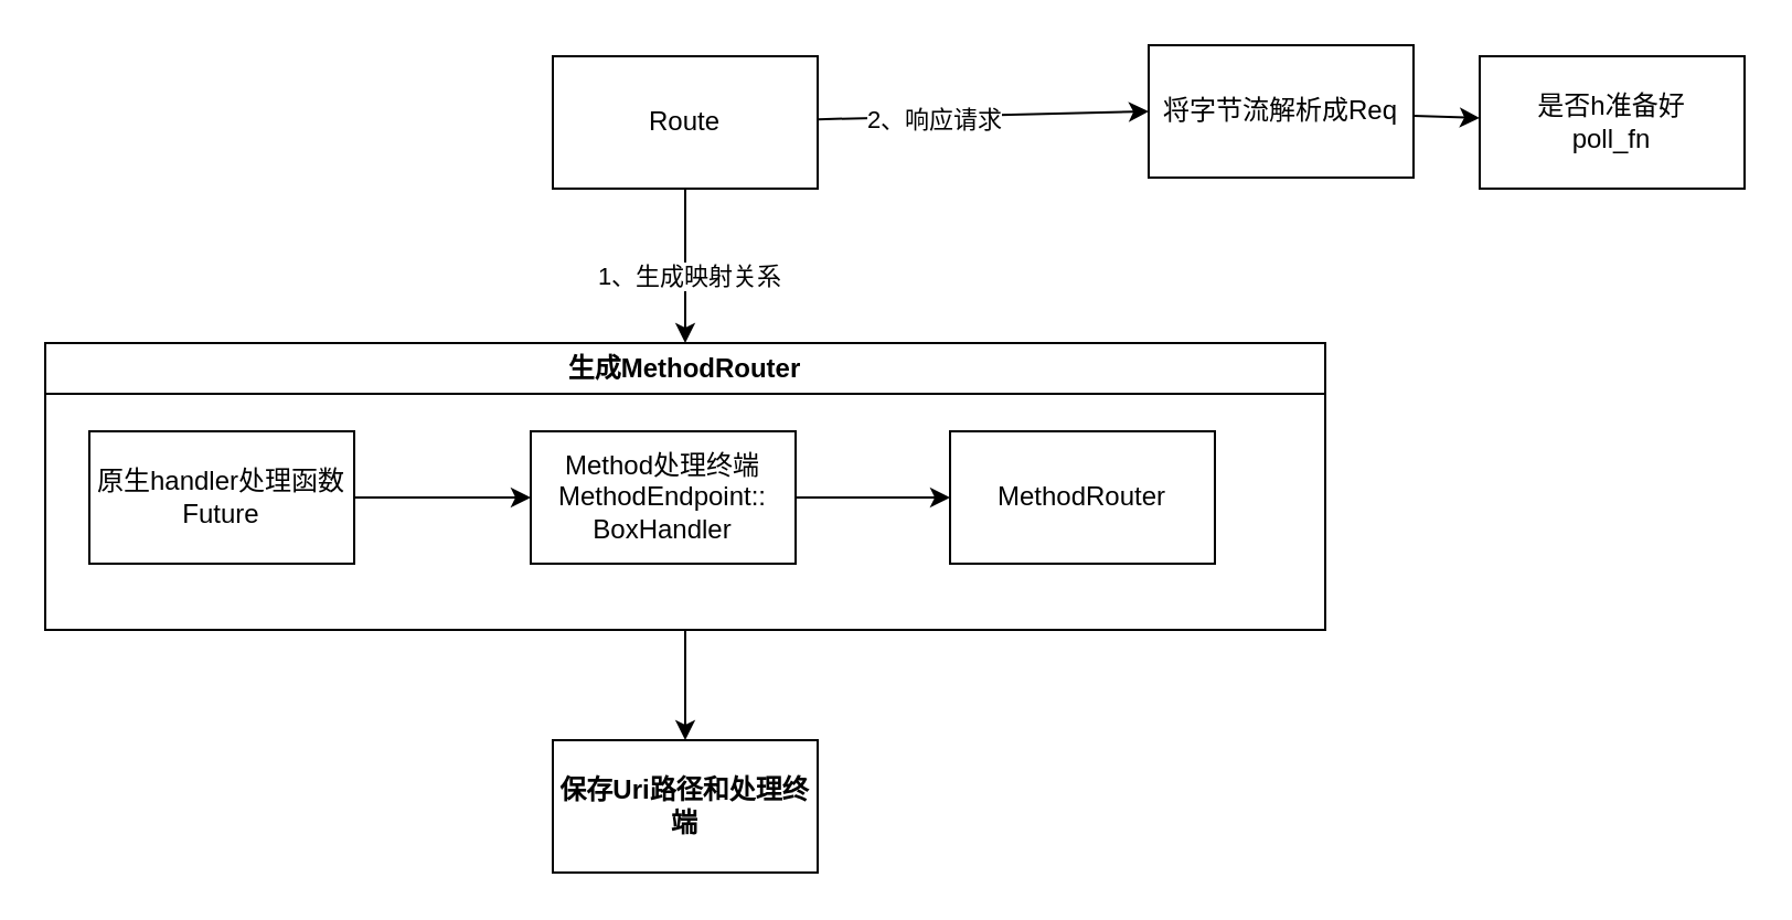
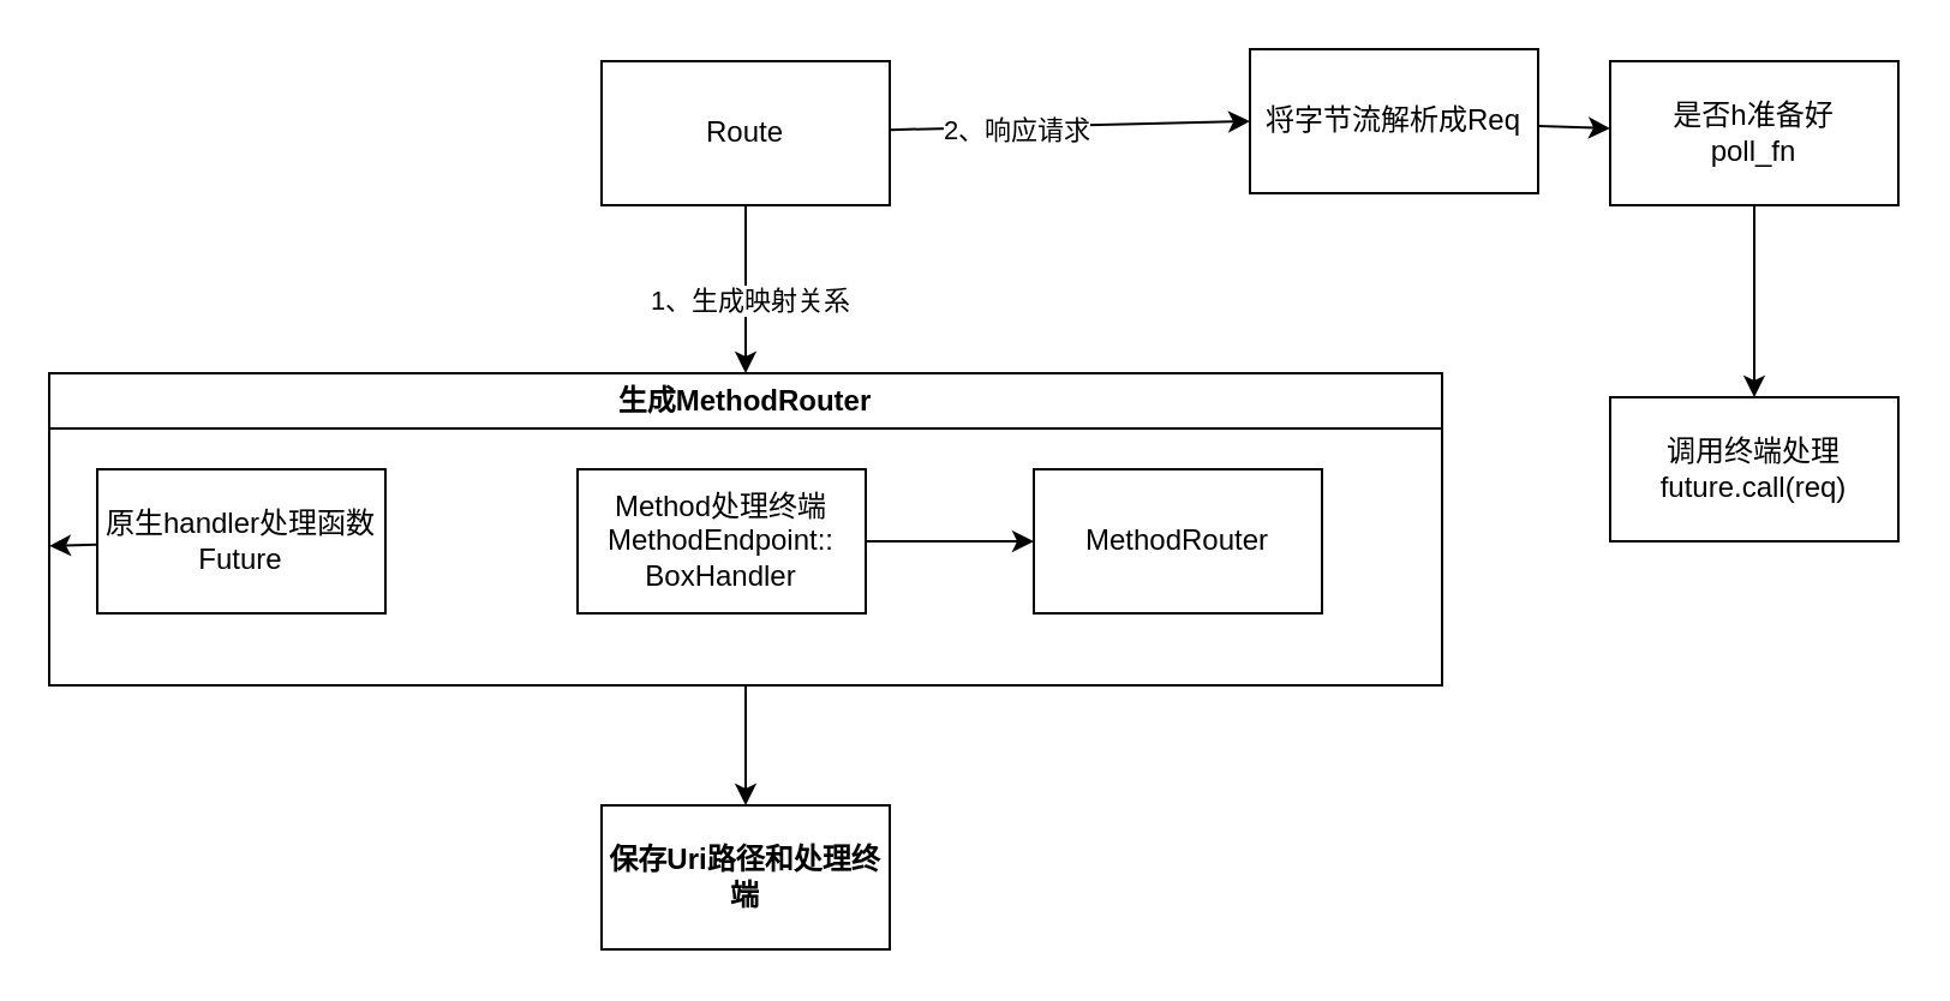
  <mxCell id="0" />
  <mxCell id="1" parent="0" />
  <mxCell id="2" style="edgeStyle=none;html=1;entryX=0.5;entryY=0;entryDx=0;entryDy=0;" parent="1" source="6" target="13" edge="1"><mxGeometry relative="1" as="geometry"><Array as="points"><mxPoint x="310" y="115" /></Array></mxGeometry></mxCell>
  <mxCell id="3" value="1、生成映射关系" style="edgeLabel;html=1;align=center;verticalAlign=middle;resizable=0;points=[];" parent="2" vertex="1" connectable="0"><mxGeometry x="0.124" y="1" relative="1" as="geometry"><mxPoint as="offset" /></mxGeometry></mxCell>
  <mxCell id="4" style="edgeStyle=none;html=1;entryX=0;entryY=0.5;entryDx=0;entryDy=0;" parent="1" source="6" target="16" edge="1"><mxGeometry relative="1" as="geometry" /></mxCell>
  <mxCell id="5" value="2、响应请求" style="edgeLabel;html=1;align=center;verticalAlign=middle;resizable=0;points=[];" parent="4" vertex="1" connectable="0"><mxGeometry x="-0.307" y="-1" relative="1" as="geometry"><mxPoint as="offset" /></mxGeometry></mxCell>
  <mxCell id="6" value="Route" style="rounded=0;whiteSpace=wrap;html=1;" parent="1" vertex="1"><mxGeometry x="250" y="25" width="120" height="60" as="geometry" /></mxCell>
- <mxCell id="7" value="" style="edgeStyle=none;html=1;" parent="1" source="8" target="10" edge="1"><mxGeometry relative="1" as="geometry" /></mxCell>
+ <mxCell id="7" value="" style="edgeStyle=none;html=1;" parent="1" source="8" target="13" edge="1"><mxGeometry relative="1" as="geometry" /></mxCell>
  <mxCell id="8" value="原生handler处理函数&lt;br&gt;Future" style="whiteSpace=wrap;html=1;" parent="1" vertex="1"><mxGeometry x="40" y="195" width="120" height="60" as="geometry" /></mxCell>
  <mxCell id="9" value="" style="edgeStyle=none;html=1;" parent="1" source="10" target="11" edge="1"><mxGeometry relative="1" as="geometry" /></mxCell>
  <mxCell id="10" value="Method处理终端&lt;br&gt;MethodEndpoint::&lt;br&gt;BoxHandler" style="whiteSpace=wrap;html=1;direction=east;" parent="1" vertex="1"><mxGeometry x="240" y="195" width="120" height="60" as="geometry" /></mxCell>
  <mxCell id="11" value="MethodRouter" style="whiteSpace=wrap;html=1;" parent="1" vertex="1"><mxGeometry x="430" y="195" width="120" height="60" as="geometry" /></mxCell>
  <mxCell id="12" value="" style="edgeStyle=none;html=1;" parent="1" source="13" target="14" edge="1"><mxGeometry relative="1" as="geometry" /></mxCell>
  <mxCell id="13" value="生成MethodRouter" style="swimlane;whiteSpace=wrap;html=1;" parent="1" vertex="1"><mxGeometry x="20" y="155" width="580" height="130" as="geometry" /></mxCell>
  <mxCell id="14" value="保存Uri路径和处理终端" style="whiteSpace=wrap;html=1;fontStyle=1;startSize=23;" parent="1" vertex="1"><mxGeometry x="250" y="335" width="120" height="60" as="geometry" /></mxCell>
  <mxCell id="15" value="" style="edgeStyle=none;html=1;" edge="1" parent="1" source="16" target="18"><mxGeometry relative="1" as="geometry" /></mxCell>
  <mxCell id="16" value="将字节流解析成Req" style="rounded=0;whiteSpace=wrap;html=1;" parent="1" vertex="1"><mxGeometry x="520" y="20" width="120" height="60" as="geometry" /></mxCell>
+ <mxCell id="17" value="" style="edgeStyle=none;html=1;" edge="1" parent="1" source="18" target="19"><mxGeometry relative="1" as="geometry" /></mxCell>
  <mxCell id="18" value="是否h准备好&lt;br&gt;poll_fn" style="whiteSpace=wrap;html=1;rounded=0;" vertex="1" parent="1"><mxGeometry x="670" y="25" width="120" height="60" as="geometry" /></mxCell>
+ <mxCell id="19" value="调用终端处理&lt;br&gt;future.call(req)" style="whiteSpace=wrap;html=1;rounded=0;" vertex="1" parent="1"><mxGeometry x="670" y="165" width="120" height="60" as="geometry" /></mxCell>
